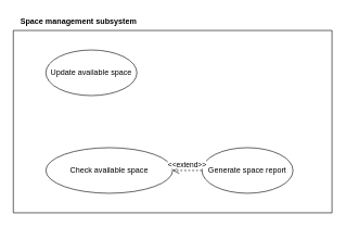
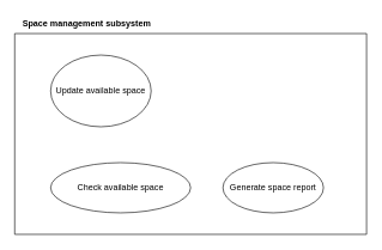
  <mxCell id="0" />
  <mxCell id="1" parent="0" />
  <mxCell id="2" value="" style="swimlane;startSize=0;" vertex="1" parent="1"><mxGeometry x="20" y="46" width="490" height="280" as="geometry" /></mxCell>
  <mxCell id="3" value="Check available space" style="ellipse;whiteSpace=wrap;html=1;" vertex="1" parent="2"><mxGeometry x="50" y="180" width="195" height="70" as="geometry" /></mxCell>
  <mxCell id="4" value="Generate space report" style="ellipse;whiteSpace=wrap;html=1;" vertex="1" parent="2"><mxGeometry x="290" y="180" width="140" height="70" as="geometry" /></mxCell>
- <mxCell id="5" value="Update available space" style="ellipse;whiteSpace=wrap;html=1;" vertex="1" parent="2"><mxGeometry x="50" y="30" width="140" height="70" as="geometry" /></mxCell>
- <mxCell id="6" value="&amp;lt;&amp;lt;extend&amp;gt;&amp;gt;" style="html=1;verticalAlign=bottom;endArrow=open;dashed=1;endSize=8;curved=0;rounded=0;entryX=1;entryY=0.5;entryDx=0;entryDy=0;exitX=0;exitY=0.5;exitDx=0;exitDy=0;" edge="1" parent="2" source="4" target="3"><mxGeometry relative="1" as="geometry"><mxPoint x="280" y="210" as="sourcePoint" /><mxPoint x="200" y="210" as="targetPoint" /></mxGeometry></mxCell>
+ <mxCell id="5" value="Update available space" style="ellipse;whiteSpace=wrap;html=1;" vertex="1" parent="2"><mxGeometry x="50" y="30" width="140" height="100" as="geometry" /></mxCell>
  <mxCell id="7" value="Space management subsystem" style="text;align=center;fontStyle=1;verticalAlign=middle;spacingLeft=3;spacingRight=3;strokeColor=none;rotatable=0;points=[[0,0.5],[1,0.5]];portConstraint=eastwest;html=1;" vertex="1" parent="1"><mxGeometry x="80" y="20" width="80" height="26" as="geometry" /></mxCell>
